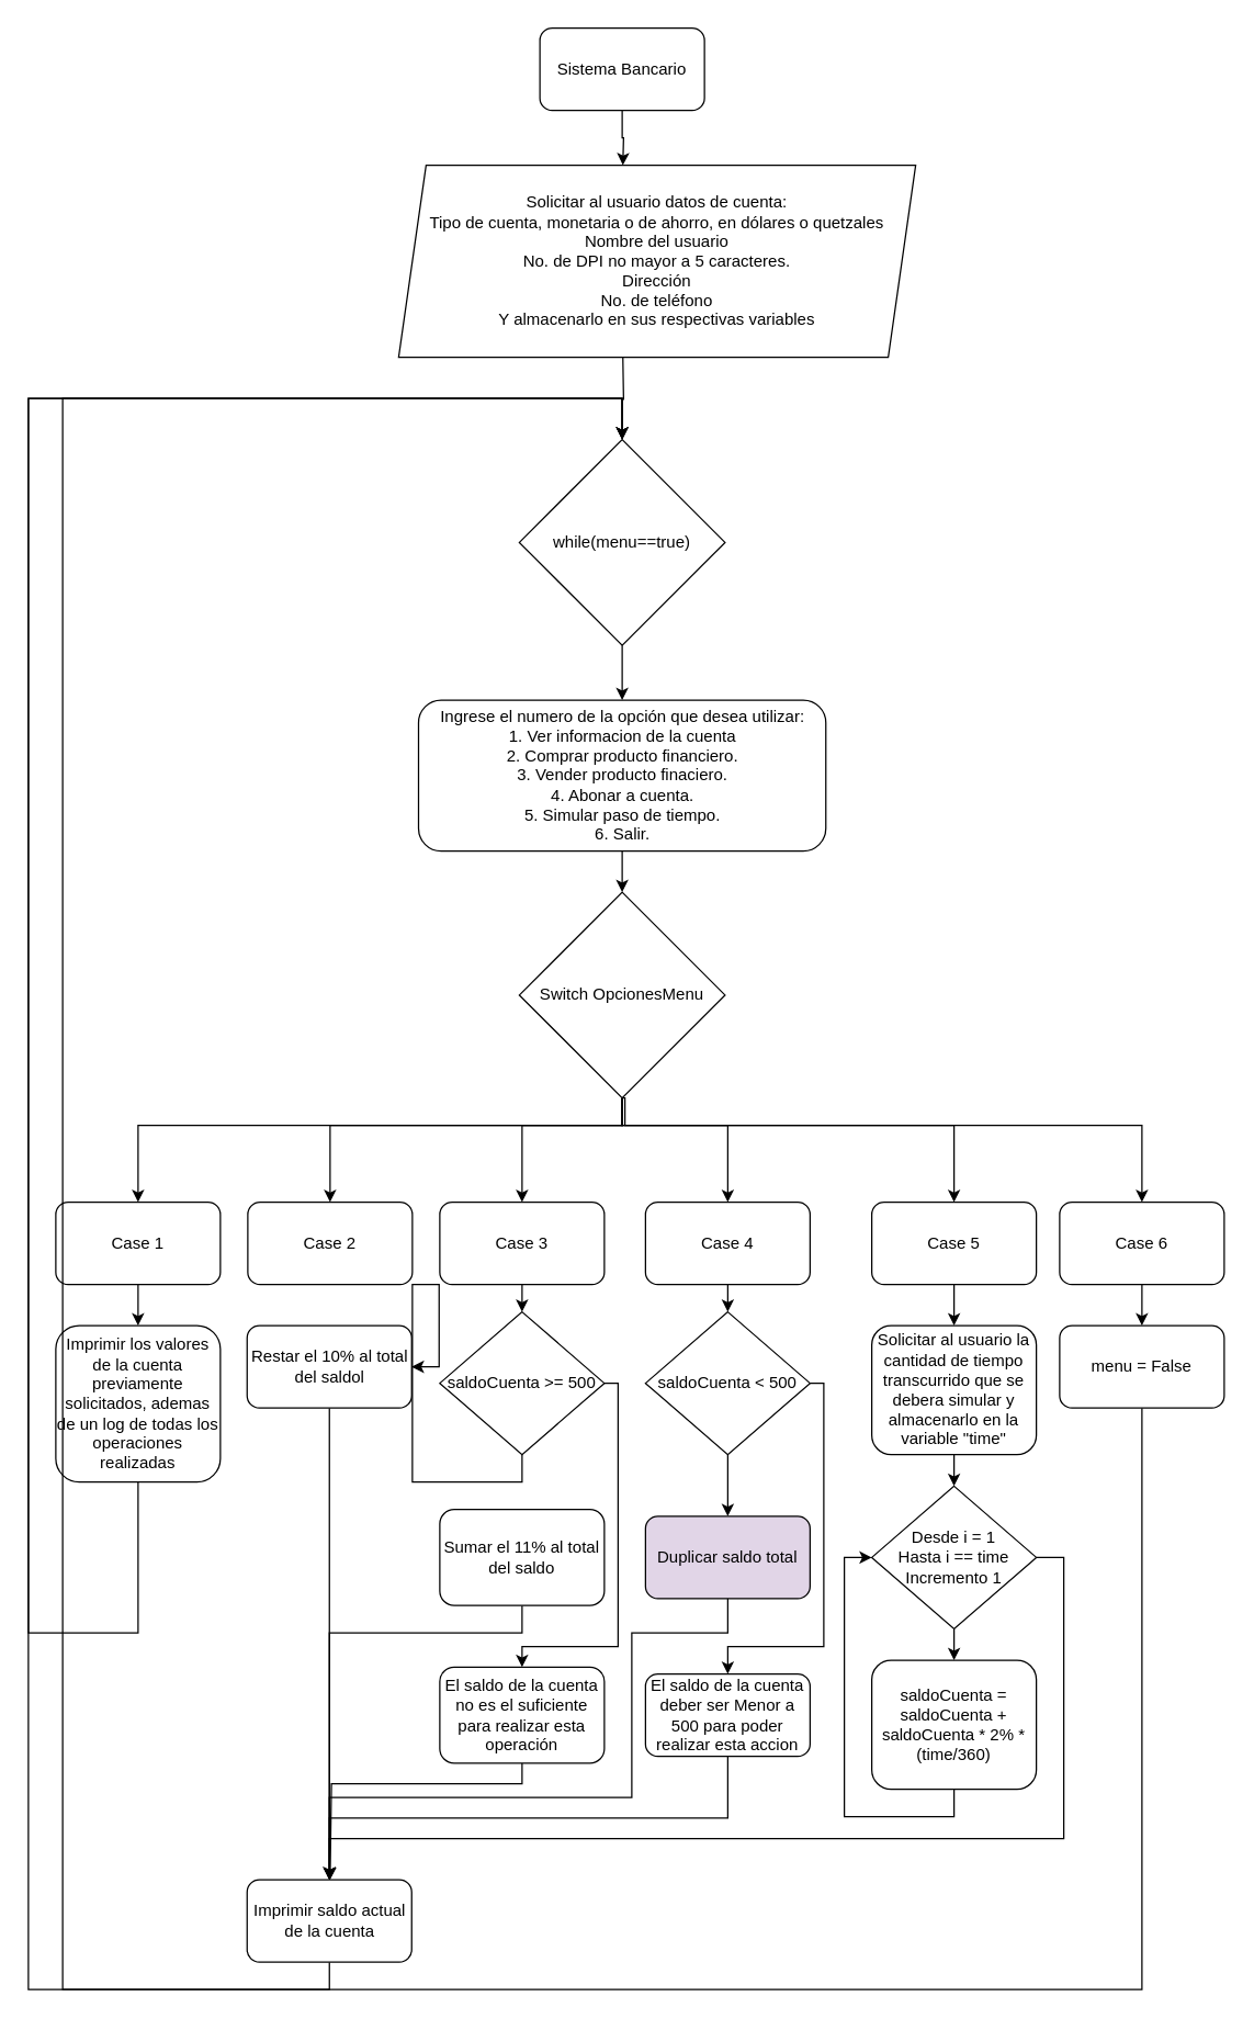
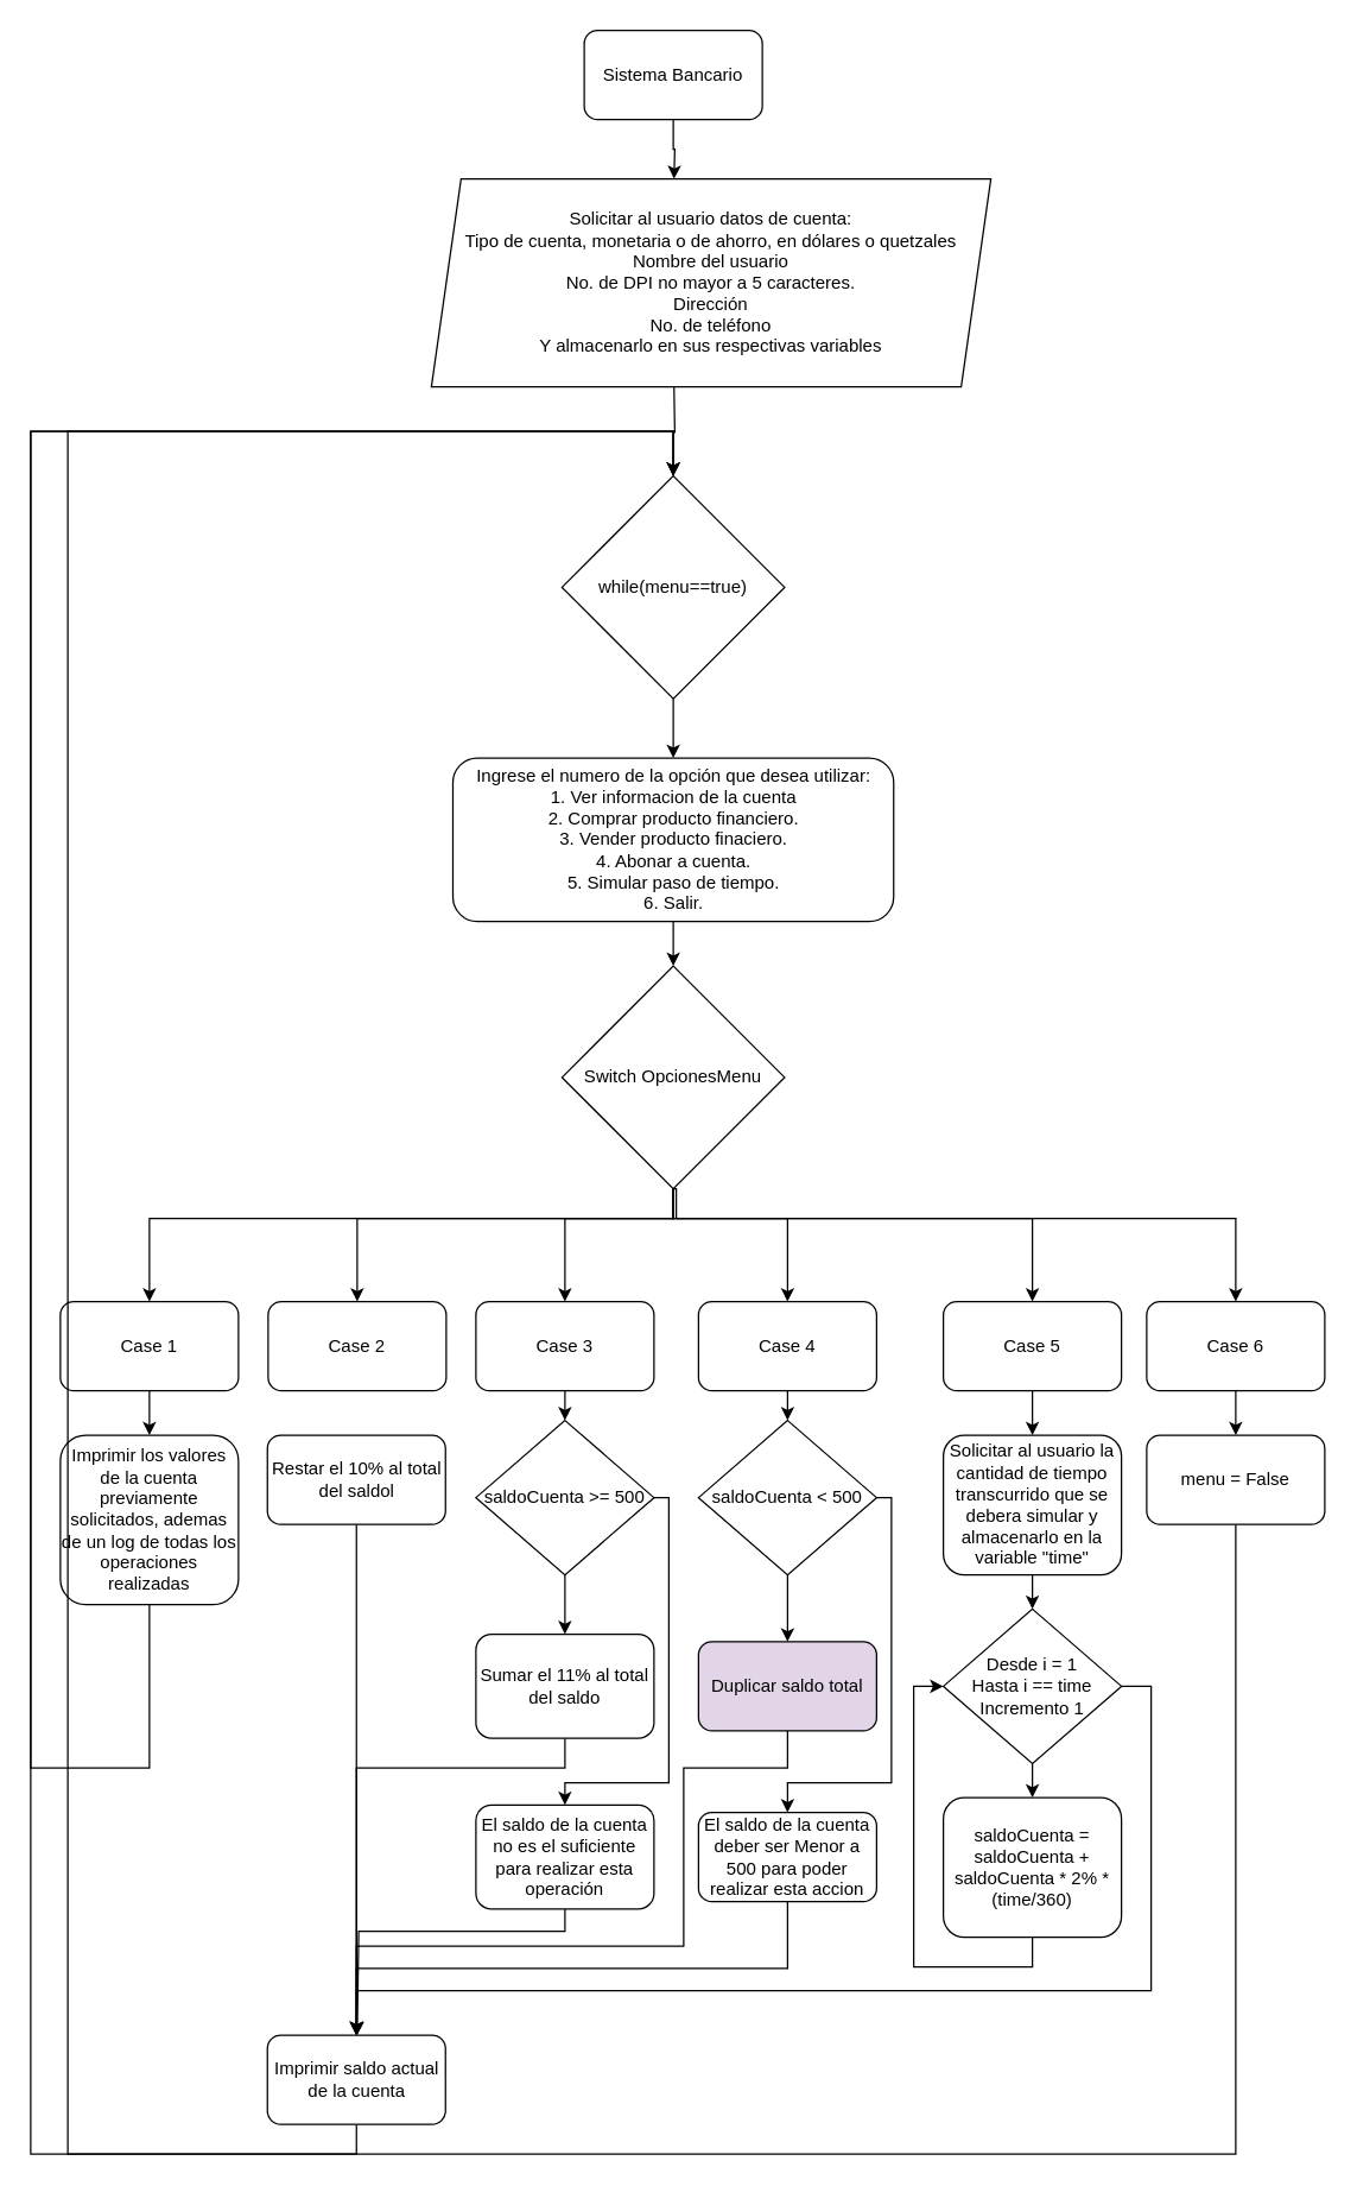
  <mxCell id="0" />
  <mxCell id="1" parent="0" />
  <mxCell id="2" style="edgeStyle=orthogonalEdgeStyle;rounded=0;orthogonalLoop=1;jettySize=auto;html=1;exitX=0.5;exitY=1;exitDx=0;exitDy=0;entryX=0.5;entryY=0;entryDx=0;entryDy=0;" parent="1" source="3" edge="1"><mxGeometry relative="1" as="geometry"><mxPoint x="453.5" y="120" as="targetPoint" /></mxGeometry></mxCell>
  <mxCell id="3" value="Sistema Bancario" style="rounded=1;whiteSpace=wrap;html=1;" parent="1" vertex="1"><mxGeometry x="393" width="120" height="60" as="geometry" y="20" /></mxCell>
  <mxCell id="4" style="edgeStyle=orthogonalEdgeStyle;rounded=0;orthogonalLoop=1;jettySize=auto;html=1;exitX=0.5;exitY=1;exitDx=0;exitDy=0;entryX=0.5;entryY=0;entryDx=0;entryDy=0;" parent="1" target="49" edge="1"><mxGeometry relative="1" as="geometry"><mxPoint x="453.5" y="260" as="sourcePoint" /></mxGeometry></mxCell>
  <mxCell id="5" value="Solicitar al usuario datos de cuenta:&lt;div&gt;Tipo de cuenta, monetaria o de ahorro, en dólares o quetzales&lt;/div&gt;&lt;div&gt;Nombre del usuario&lt;/div&gt;&lt;div&gt;No. de DPI no mayor a 5 caracteres&lt;span style=&quot;background-color: initial;&quot;&gt;.&lt;/span&gt;&lt;/div&gt;&lt;div&gt;&lt;span style=&quot;background-color: initial;&quot;&gt;Dirección&lt;/span&gt;&lt;/div&gt;&lt;div&gt;&lt;span style=&quot;background-color: initial;&quot;&gt;No. de teléfono&lt;/span&gt;&lt;/div&gt;&lt;div&gt;&lt;span style=&quot;background-color: initial;&quot;&gt;Y almacenarlo en sus respectivas variables&lt;/span&gt;&lt;/div&gt;" style="shape=parallelogram;perimeter=parallelogramPerimeter;whiteSpace=wrap;html=1;fixedSize=1;" parent="1" vertex="1"><mxGeometry x="290" y="120" width="377" height="140" as="geometry" /></mxCell>
  <mxCell id="6" style="edgeStyle=orthogonalEdgeStyle;rounded=0;orthogonalLoop=1;jettySize=auto;html=1;exitX=0.5;exitY=1;exitDx=0;exitDy=0;entryX=0.5;entryY=0;entryDx=0;entryDy=0;" parent="1" source="12" target="19" edge="1"><mxGeometry relative="1" as="geometry"><Array as="points"><mxPoint x="453" y="820" /><mxPoint x="530" y="820" /></Array></mxGeometry></mxCell>
  <mxCell id="7" style="edgeStyle=orthogonalEdgeStyle;rounded=0;orthogonalLoop=1;jettySize=auto;html=1;exitX=0.5;exitY=1;exitDx=0;exitDy=0;entryX=0.5;entryY=0;entryDx=0;entryDy=0;" parent="1" source="12" target="21" edge="1"><mxGeometry relative="1" as="geometry"><Array as="points"><mxPoint x="453" y="820" /><mxPoint x="695" y="820" /></Array></mxGeometry></mxCell>
  <mxCell id="8" style="edgeStyle=orthogonalEdgeStyle;rounded=0;orthogonalLoop=1;jettySize=auto;html=1;exitX=0.5;exitY=1;exitDx=0;exitDy=0;entryX=0.5;entryY=0;entryDx=0;entryDy=0;" parent="1" source="12" target="23" edge="1"><mxGeometry relative="1" as="geometry"><Array as="points"><mxPoint x="455" y="800" /><mxPoint x="455" y="820" /><mxPoint x="832" y="820" /></Array></mxGeometry></mxCell>
  <mxCell id="9" style="edgeStyle=orthogonalEdgeStyle;rounded=0;orthogonalLoop=1;jettySize=auto;html=1;exitX=0.5;exitY=1;exitDx=0;exitDy=0;entryX=0.5;entryY=0;entryDx=0;entryDy=0;" parent="1" source="12" target="14" edge="1"><mxGeometry relative="1" as="geometry"><Array as="points"><mxPoint x="453" y="820" /><mxPoint x="380" y="820" /></Array></mxGeometry></mxCell>
  <mxCell id="10" style="edgeStyle=orthogonalEdgeStyle;rounded=0;orthogonalLoop=1;jettySize=auto;html=1;exitX=0.5;exitY=1;exitDx=0;exitDy=0;entryX=0.5;entryY=0;entryDx=0;entryDy=0;" parent="1" source="12" target="15" edge="1"><mxGeometry relative="1" as="geometry"><Array as="points"><mxPoint x="453" y="820" /><mxPoint x="240" y="820" /></Array></mxGeometry></mxCell>
  <mxCell id="11" style="edgeStyle=orthogonalEdgeStyle;rounded=0;orthogonalLoop=1;jettySize=auto;html=1;exitX=0.5;exitY=1;exitDx=0;exitDy=0;entryX=0.5;entryY=0;entryDx=0;entryDy=0;" parent="1" source="12" target="17" edge="1"><mxGeometry relative="1" as="geometry"><Array as="points"><mxPoint x="453" y="820" /><mxPoint x="100" y="820" /></Array></mxGeometry></mxCell>
  <mxCell id="12" value="Switch OpcionesMenu" style="rhombus;whiteSpace=wrap;html=1;" parent="1" vertex="1"><mxGeometry x="378" y="650" width="150" height="150" as="geometry" /></mxCell>
  <mxCell id="13" style="edgeStyle=orthogonalEdgeStyle;rounded=0;orthogonalLoop=1;jettySize=auto;html=1;exitX=0.5;exitY=1;exitDx=0;exitDy=0;entryX=0.5;entryY=0;entryDx=0;entryDy=0;" parent="1" source="14" target="36" edge="1"><mxGeometry relative="1" as="geometry" /></mxCell>
  <mxCell id="14" value="Case 3" style="rounded=1;whiteSpace=wrap;html=1;" parent="1" vertex="1"><mxGeometry x="320" y="876" width="120" height="60" as="geometry" /></mxCell>
  <mxCell id="15" value="Case 2" style="rounded=1;whiteSpace=wrap;html=1;" parent="1" vertex="1"><mxGeometry x="180" y="876" width="120" height="60" as="geometry" /></mxCell>
  <mxCell id="16" style="edgeStyle=orthogonalEdgeStyle;rounded=0;orthogonalLoop=1;jettySize=auto;html=1;exitX=0.5;exitY=1;exitDx=0;exitDy=0;" parent="1" source="17" target="29" edge="1"><mxGeometry relative="1" as="geometry" /></mxCell>
  <mxCell id="17" value="Case 1" style="rounded=1;whiteSpace=wrap;html=1;" parent="1" vertex="1"><mxGeometry x="40" y="876" width="120" height="60" as="geometry" /></mxCell>
  <mxCell id="18" style="edgeStyle=orthogonalEdgeStyle;rounded=0;orthogonalLoop=1;jettySize=auto;html=1;exitX=0.5;exitY=1;exitDx=0;exitDy=0;entryX=0.5;entryY=0;entryDx=0;entryDy=0;" parent="1" source="19" target="41" edge="1"><mxGeometry relative="1" as="geometry" /></mxCell>
  <mxCell id="19" value="Case 4" style="rounded=1;whiteSpace=wrap;html=1;" parent="1" vertex="1"><mxGeometry x="470" y="876" width="120" height="60" as="geometry" /></mxCell>
  <mxCell id="20" style="edgeStyle=orthogonalEdgeStyle;rounded=0;orthogonalLoop=1;jettySize=auto;html=1;exitX=0.5;exitY=1;exitDx=0;exitDy=0;entryX=0.5;entryY=0;entryDx=0;entryDy=0;" parent="1" source="21" target="31" edge="1"><mxGeometry relative="1" as="geometry" /></mxCell>
  <mxCell id="21" value="Case 5" style="rounded=1;whiteSpace=wrap;html=1;" parent="1" vertex="1"><mxGeometry x="635" y="876" width="120" height="60" as="geometry" /></mxCell>
  <mxCell id="22" style="edgeStyle=orthogonalEdgeStyle;rounded=0;orthogonalLoop=1;jettySize=auto;html=1;exitX=0.5;exitY=1;exitDx=0;exitDy=0;entryX=0.5;entryY=0;entryDx=0;entryDy=0;" parent="1" source="23" target="47" edge="1"><mxGeometry relative="1" as="geometry"><mxPoint x="831.5" y="966" as="targetPoint" /></mxGeometry></mxCell>
  <mxCell id="23" value="Case 6" style="rounded=1;whiteSpace=wrap;html=1;" parent="1" vertex="1"><mxGeometry x="772" y="876" width="120" height="60" as="geometry" /></mxCell>
  <mxCell id="24" style="edgeStyle=orthogonalEdgeStyle;rounded=0;orthogonalLoop=1;jettySize=auto;html=1;exitX=0.5;exitY=1;exitDx=0;exitDy=0;entryX=0.5;entryY=0;entryDx=0;entryDy=0;" parent="1" source="25" target="51" edge="1"><mxGeometry relative="1" as="geometry"><Array as="points"><mxPoint x="380" y="1190" /><mxPoint x="240" y="1190" /></Array></mxGeometry></mxCell>
  <mxCell id="25" value="&lt;span style=&quot;background-color: initial;&quot;&gt;Sumar el 11% al total del saldo&lt;/span&gt;" style="rounded=1;whiteSpace=wrap;html=1;" parent="1" vertex="1"><mxGeometry x="320" y="1100" width="120" height="70" as="geometry" /></mxCell>
  <mxCell id="26" style="edgeStyle=orthogonalEdgeStyle;rounded=0;orthogonalLoop=1;jettySize=auto;html=1;exitX=0.5;exitY=1;exitDx=0;exitDy=0;entryX=0.5;entryY=0;entryDx=0;entryDy=0;" parent="1" source="27" target="51" edge="1"><mxGeometry relative="1" as="geometry"><Array as="points"><mxPoint x="240" y="1350" /><mxPoint x="240" y="1350" /></Array></mxGeometry></mxCell>
  <mxCell id="27" value="Restar el 10% al total del saldol" style="rounded=1;whiteSpace=wrap;html=1;" parent="1" vertex="1"><mxGeometry x="179.5" y="966" width="120" height="60" as="geometry" /></mxCell>
  <mxCell id="28" style="edgeStyle=orthogonalEdgeStyle;rounded=0;orthogonalLoop=1;jettySize=auto;html=1;exitX=0.5;exitY=1;exitDx=0;exitDy=0;entryX=0.5;entryY=0;entryDx=0;entryDy=0;" parent="1" source="29" target="49" edge="1"><mxGeometry relative="1" as="geometry"><Array as="points"><mxPoint x="100" y="1190" /><mxPoint x="20" y="1190" /><mxPoint x="20" y="290" /><mxPoint x="453" y="290" /></Array></mxGeometry></mxCell>
  <mxCell id="29" value="Imprimir los valores de la cuenta previamente solicitados, ademas de un log de todas los operaciones realizadas" style="rounded=1;whiteSpace=wrap;html=1;" parent="1" vertex="1"><mxGeometry x="40" y="966" width="120" height="114" as="geometry" /></mxCell>
  <mxCell id="30" style="edgeStyle=orthogonalEdgeStyle;rounded=0;orthogonalLoop=1;jettySize=auto;html=1;exitX=0.5;exitY=1;exitDx=0;exitDy=0;entryX=0.5;entryY=0;entryDx=0;entryDy=0;" edge="1" parent="1" source="31" target="54"><mxGeometry relative="1" as="geometry" /></mxCell>
  <mxCell id="31" value="Solicitar al usuario la cantidad de tiempo transcurrido que se debera simular y almacenarlo en la variable &quot;time&quot;" style="rounded=1;whiteSpace=wrap;html=1;" parent="1" vertex="1"><mxGeometry x="635" y="966" width="120" height="94" as="geometry" /></mxCell>
  <mxCell id="32" style="edgeStyle=orthogonalEdgeStyle;rounded=0;orthogonalLoop=1;jettySize=auto;html=1;exitX=0.5;exitY=1;exitDx=0;exitDy=0;entryX=0.5;entryY=0;entryDx=0;entryDy=0;" parent="1" source="33" target="12" edge="1"><mxGeometry relative="1" as="geometry" /></mxCell>
  <mxCell id="33" value="Ingrese el numero de la opción que desea utilizar:&lt;br&gt;1. Ver informacion de la cuenta&lt;div&gt;2. Comprar producto financiero.&lt;/div&gt;&lt;div&gt;3. Vender producto finaciero.&lt;/div&gt;&lt;div&gt;4. Abonar a cuenta.&lt;/div&gt;&lt;div&gt;5. Simular paso de tiempo.&lt;/div&gt;&lt;div&gt;6. Salir.&lt;/div&gt;" style="rounded=1;whiteSpace=wrap;html=1;" parent="1" vertex="1"><mxGeometry x="304.5" y="510" width="297" height="110" as="geometry" /></mxCell>
- <mxCell id="34" style="edgeStyle=orthogonalEdgeStyle;rounded=0;orthogonalLoop=1;jettySize=auto;html=1;exitX=0.5;exitY=1;exitDx=0;exitDy=0;" parent="1" source="36" target="27" edge="1"><mxGeometry relative="1" as="geometry" /></mxCell>
+ <mxCell id="34" style="edgeStyle=orthogonalEdgeStyle;rounded=0;orthogonalLoop=1;jettySize=auto;html=1;exitX=0.5;exitY=1;exitDx=0;exitDy=0;entryX=0.5;entryY=0;entryDx=0;entryDy=0;" parent="1" source="36" target="25" edge="1"><mxGeometry relative="1" as="geometry" /></mxCell>
  <mxCell id="35" style="edgeStyle=orthogonalEdgeStyle;rounded=0;orthogonalLoop=1;jettySize=auto;html=1;exitX=1;exitY=0.5;exitDx=0;exitDy=0;entryX=0.5;entryY=0;entryDx=0;entryDy=0;" parent="1" source="36" target="38" edge="1"><mxGeometry relative="1" as="geometry"><Array as="points"><mxPoint x="450" y="1008" /><mxPoint x="450" y="1200" /><mxPoint x="380" y="1200" /></Array></mxGeometry></mxCell>
  <mxCell id="36" value="saldoCuenta &amp;gt;= 500" style="rhombus;whiteSpace=wrap;html=1;" parent="1" vertex="1"><mxGeometry x="320" y="956" width="120" height="104" as="geometry" /></mxCell>
  <mxCell id="37" style="edgeStyle=orthogonalEdgeStyle;rounded=0;orthogonalLoop=1;jettySize=auto;html=1;exitX=0.5;exitY=1;exitDx=0;exitDy=0;" parent="1" source="38" edge="1"><mxGeometry relative="1" as="geometry"><mxPoint x="240" y="1370" as="targetPoint" /><Array as="points"><mxPoint x="380" y="1300" /><mxPoint x="241" y="1300" /></Array></mxGeometry></mxCell>
  <mxCell id="38" value="El saldo de la cuenta no es el suficiente para realizar esta operación" style="rounded=1;whiteSpace=wrap;html=1;" parent="1" vertex="1"><mxGeometry x="320" y="1215" width="120" height="70" as="geometry" /></mxCell>
  <mxCell id="39" style="edgeStyle=orthogonalEdgeStyle;rounded=0;orthogonalLoop=1;jettySize=auto;html=1;exitX=0.5;exitY=1;exitDx=0;exitDy=0;entryX=0.5;entryY=0;entryDx=0;entryDy=0;" parent="1" source="41" target="43" edge="1"><mxGeometry relative="1" as="geometry"><mxPoint x="530" y="1105" as="targetPoint" /></mxGeometry></mxCell>
  <mxCell id="40" style="edgeStyle=orthogonalEdgeStyle;rounded=0;orthogonalLoop=1;jettySize=auto;html=1;exitX=1;exitY=0.5;exitDx=0;exitDy=0;entryX=0.5;entryY=0;entryDx=0;entryDy=0;" parent="1" source="41" target="45" edge="1"><mxGeometry relative="1" as="geometry"><Array as="points"><mxPoint x="600" y="1008" /><mxPoint x="600" y="1200" /><mxPoint x="530" y="1200" /></Array></mxGeometry></mxCell>
  <mxCell id="41" value="saldoCuenta &amp;lt; 500" style="rhombus;whiteSpace=wrap;html=1;" parent="1" vertex="1"><mxGeometry x="470" y="956" width="120" height="104" as="geometry" /></mxCell>
  <mxCell id="42" style="edgeStyle=orthogonalEdgeStyle;rounded=0;orthogonalLoop=1;jettySize=auto;html=1;exitX=0.5;exitY=1;exitDx=0;exitDy=0;entryX=0.5;entryY=0;entryDx=0;entryDy=0;" parent="1" source="43" target="51" edge="1"><mxGeometry relative="1" as="geometry"><Array as="points"><mxPoint x="530" y="1190" /><mxPoint x="460" y="1190" /><mxPoint x="460" y="1310" /><mxPoint x="240" y="1310" /></Array></mxGeometry></mxCell>
  <mxCell id="43" value="Duplicar saldo total" style="rounded=1;whiteSpace=wrap;html=1;fillColor=#e1d5e7;" parent="1" vertex="1"><mxGeometry x="470" y="1105" width="120" height="60" as="geometry" /></mxCell>
  <mxCell id="44" style="edgeStyle=orthogonalEdgeStyle;rounded=0;orthogonalLoop=1;jettySize=auto;html=1;exitX=0.5;exitY=1;exitDx=0;exitDy=0;entryX=0.5;entryY=0;entryDx=0;entryDy=0;" parent="1" source="45" target="51" edge="1"><mxGeometry relative="1" as="geometry" /></mxCell>
  <mxCell id="45" value="El saldo de la cuenta deber ser Menor a 500 para poder realizar esta accion" style="rounded=1;whiteSpace=wrap;html=1;" parent="1" vertex="1"><mxGeometry x="470" y="1220" width="120" height="60" as="geometry" /></mxCell>
  <mxCell id="46" style="edgeStyle=orthogonalEdgeStyle;rounded=0;orthogonalLoop=1;jettySize=auto;html=1;exitX=0.5;exitY=1;exitDx=0;exitDy=0;entryX=0.5;entryY=0;entryDx=0;entryDy=0;" parent="1" source="47" target="49" edge="1"><mxGeometry relative="1" as="geometry"><Array as="points"><mxPoint x="832" y="1450" /><mxPoint x="45" y="1450" /><mxPoint x="45" y="290" /><mxPoint x="453" y="290" /></Array></mxGeometry></mxCell>
  <mxCell id="47" value="menu = False" style="rounded=1;whiteSpace=wrap;html=1;" parent="1" vertex="1"><mxGeometry x="772" y="966" width="120" height="60" as="geometry" /></mxCell>
  <mxCell id="48" style="edgeStyle=orthogonalEdgeStyle;rounded=0;orthogonalLoop=1;jettySize=auto;html=1;exitX=0.5;exitY=1;exitDx=0;exitDy=0;entryX=0.5;entryY=0;entryDx=0;entryDy=0;" parent="1" source="49" target="33" edge="1"><mxGeometry relative="1" as="geometry" /></mxCell>
  <mxCell id="49" value="while(menu==true)" style="rhombus;whiteSpace=wrap;html=1;" parent="1" vertex="1"><mxGeometry x="378" y="320" width="150" height="150" as="geometry" /></mxCell>
  <mxCell id="50" style="edgeStyle=orthogonalEdgeStyle;rounded=0;orthogonalLoop=1;jettySize=auto;html=1;exitX=0.5;exitY=1;exitDx=0;exitDy=0;entryX=0.5;entryY=0;entryDx=0;entryDy=0;" parent="1" source="51" target="49" edge="1"><mxGeometry relative="1" as="geometry"><Array as="points"><mxPoint x="240" y="1450" /><mxPoint x="20" y="1450" /><mxPoint x="20" y="290" /><mxPoint x="453" y="290" /></Array></mxGeometry></mxCell>
  <mxCell id="51" value="Imprimir saldo actual de la cuenta" style="rounded=1;whiteSpace=wrap;html=1;" parent="1" vertex="1"><mxGeometry x="179.5" y="1370" width="120" height="60" as="geometry" /></mxCell>
  <mxCell id="52" style="edgeStyle=orthogonalEdgeStyle;rounded=0;orthogonalLoop=1;jettySize=auto;html=1;exitX=0.5;exitY=1;exitDx=0;exitDy=0;entryX=0.5;entryY=0;entryDx=0;entryDy=0;" edge="1" parent="1" source="54" target="56"><mxGeometry relative="1" as="geometry" /></mxCell>
  <mxCell id="53" style="edgeStyle=orthogonalEdgeStyle;rounded=0;orthogonalLoop=1;jettySize=auto;html=1;exitX=1;exitY=0.5;exitDx=0;exitDy=0;entryX=0.5;entryY=0;entryDx=0;entryDy=0;" edge="1" parent="1" source="54" target="51"><mxGeometry relative="1" as="geometry"><Array as="points"><mxPoint x="775" y="1135" /><mxPoint x="775" y="1340" /><mxPoint x="240" y="1340" /></Array></mxGeometry></mxCell>
  <mxCell id="54" value="Desde i = 1&lt;div&gt;Hasta i == time&lt;br&gt;Incremento 1&lt;/div&gt;" style="rhombus;whiteSpace=wrap;html=1;" vertex="1" parent="1"><mxGeometry x="635" y="1083" width="120" height="104" as="geometry" /></mxCell>
  <mxCell id="55" style="edgeStyle=orthogonalEdgeStyle;rounded=0;orthogonalLoop=1;jettySize=auto;html=1;exitX=0.5;exitY=1;exitDx=0;exitDy=0;entryX=0;entryY=0.5;entryDx=0;entryDy=0;" edge="1" parent="1" source="56" target="54"><mxGeometry relative="1" as="geometry" /></mxCell>
  <mxCell id="56" value="saldoCuenta = saldoCuenta + saldoCuenta * 2% * (time/360)" style="rounded=1;whiteSpace=wrap;html=1;" vertex="1" parent="1"><mxGeometry x="635" y="1210" width="120" height="94" as="geometry" /></mxCell>
